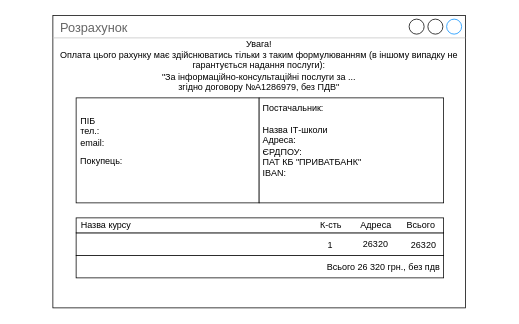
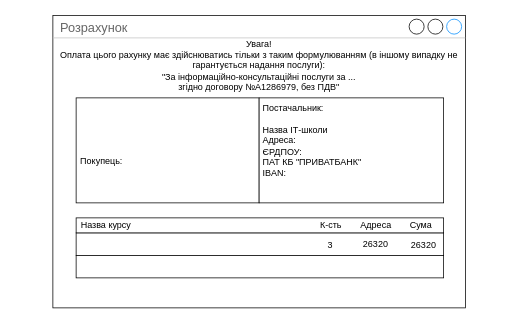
  <mxCell id="0" />
  <mxCell id="1" parent="0" />
  <mxCell id="2" value="Розрахунок" style="strokeWidth=1;shadow=0;dashed=0;align=center;html=1;shape=mxgraph.mockup.containers.window;align=left;verticalAlign=top;spacingLeft=8;strokeColor2=#008cff;strokeColor3=#c4c4c4;fontColor=#666666;mainText=;fontSize=17;labelBackgroundColor=none;" parent="1" vertex="1"><mxGeometry x="70" y="20" width="550" height="390" as="geometry" /></mxCell>
  <mxCell id="3" value="" style="rounded=0;whiteSpace=wrap;html=1;fontSize=12;" parent="1" vertex="1"><mxGeometry x="101" y="310" width="490" height="30" as="geometry" /></mxCell>
  <mxCell id="4" value="Увага!&lt;br&gt;Оплата цього рахунку має здійснюватись тільки з таким формулюванням (в іншому випадку не&lt;br&gt;гарантується надання послуги): &lt;br&gt;&quot;За інформаційно-консультаційні послуги за ...&lt;br&gt;згідно договору №A1286979, без ПДВ&quot; " style="text;html=1;strokeColor=none;fillColor=none;align=center;verticalAlign=middle;whiteSpace=wrap;rounded=0;fontSize=12;" parent="1" vertex="1"><mxGeometry x="20" y="72" width="650" height="30" as="geometry" /></mxCell>
  <mxCell id="5" value="" style="rounded=0;whiteSpace=wrap;html=1;fontSize=12;align=left;" parent="1" vertex="1"><mxGeometry x="101" y="130" width="244" height="140" as="geometry" /></mxCell>
  <mxCell id="6" value="" style="rounded=0;whiteSpace=wrap;html=1;fontSize=12;" parent="1" vertex="1"><mxGeometry x="345" y="130" width="246" height="140" as="geometry" /></mxCell>
  <mxCell id="7" value="Покупець:" style="text;html=1;strokeColor=none;fillColor=none;align=center;verticalAlign=middle;whiteSpace=wrap;rounded=0;fontSize=12;" parent="1" vertex="1"><mxGeometry x="105" y="200" width="60" height="30" as="geometry" /></mxCell>
- <mxCell id="8" value="ПІБ&lt;br&gt;тел.:&lt;br&gt;email:" style="text;html=1;strokeColor=none;fillColor=none;align=left;verticalAlign=middle;whiteSpace=wrap;rounded=0;fontSize=12;" parent="1" vertex="1"><mxGeometry x="105" y="160" width="60" height="30" as="geometry" /></mxCell>
  <mxCell id="9" value="Постачальник:&lt;br&gt;&lt;br&gt;Назва ІТ-школи&lt;br&gt;Адреса:&lt;br&gt;ЄРДПОУ:&lt;br&gt;ПАТ КБ &quot;ПРИВАТБАНК&quot;&lt;br&gt;IBAN:" style="text;html=1;strokeColor=none;fillColor=none;align=left;verticalAlign=middle;whiteSpace=wrap;rounded=0;fontSize=12;" parent="1" vertex="1"><mxGeometry x="348" y="132" width="163" height="110" as="geometry" /></mxCell>
  <mxCell id="10" value="" style="rounded=0;whiteSpace=wrap;html=1;fontSize=12;" parent="1" vertex="1"><mxGeometry x="101" y="290" width="490" height="20" as="geometry" /></mxCell>
  <mxCell id="11" value="Назва курсу" style="text;html=1;strokeColor=none;fillColor=none;align=center;verticalAlign=middle;whiteSpace=wrap;rounded=0;fontSize=12;" parent="1" vertex="1"><mxGeometry x="101" y="285" width="80" height="30" as="geometry" /></mxCell>
  <mxCell id="12" value="К-сть" style="text;html=1;strokeColor=none;fillColor=none;align=center;verticalAlign=middle;whiteSpace=wrap;rounded=0;fontSize=12;" parent="1" vertex="1"><mxGeometry x="411" y="285" width="60" height="30" as="geometry" /></mxCell>
  <mxCell id="13" value="Адреса" style="text;html=1;strokeColor=none;fillColor=none;align=center;verticalAlign=middle;whiteSpace=wrap;rounded=0;fontSize=12;" parent="1" vertex="1"><mxGeometry x="471" y="285" width="60" height="30" as="geometry" /></mxCell>
- <mxCell id="14" value="Всього" style="text;html=1;strokeColor=none;fillColor=none;align=center;verticalAlign=middle;whiteSpace=wrap;rounded=0;fontSize=12;" parent="1" vertex="1"><mxGeometry x="531" y="285" width="60" height="30" as="geometry" /></mxCell>
+ <mxCell id="14" value="Сума" style="text;html=1;strokeColor=none;fillColor=none;align=center;verticalAlign=middle;whiteSpace=wrap;rounded=0;fontSize=12;" parent="1" vertex="1"><mxGeometry x="531" y="285" width="60" height="30" as="geometry" /></mxCell>
  <mxCell id="15" value="26320" style="text;html=1;strokeColor=none;fillColor=none;align=center;verticalAlign=middle;whiteSpace=wrap;rounded=0;fontSize=12;" parent="1" vertex="1"><mxGeometry x="536.5" y="311" width="54.5" height="30" as="geometry" /></mxCell>
  <mxCell id="16" value="" style="rounded=0;whiteSpace=wrap;html=1;fontSize=12;" parent="1" vertex="1"><mxGeometry x="101" y="340" width="490" height="30" as="geometry" /></mxCell>
  <mxCell id="17" value="26320" style="text;html=1;strokeColor=none;fillColor=none;align=center;verticalAlign=middle;whiteSpace=wrap;rounded=0;fontSize=12;" parent="1" vertex="1"><mxGeometry x="480" y="310" width="41" height="30" as="geometry" /></mxCell>
- <mxCell id="18" value="1" style="text;html=1;strokeColor=none;fillColor=none;align=center;verticalAlign=middle;whiteSpace=wrap;rounded=0;fontSize=12;" parent="1" vertex="1"><mxGeometry x="410" y="311" width="60" height="30" as="geometry" /></mxCell>
- <mxCell id="19" value="Всього 26 320 грн., без пдв" style="text;html=1;strokeColor=none;fillColor=none;align=center;verticalAlign=middle;whiteSpace=wrap;rounded=0;fontSize=12;" parent="1" vertex="1"><mxGeometry x="431" y="341" width="160" height="30" as="geometry" /></mxCell>
+ <mxCell id="18" value="3" style="text;html=1;strokeColor=none;fillColor=none;align=center;verticalAlign=middle;whiteSpace=wrap;rounded=0;fontSize=12;" parent="1" vertex="1"><mxGeometry x="410" y="311" width="60" height="30" as="geometry" /></mxCell>
